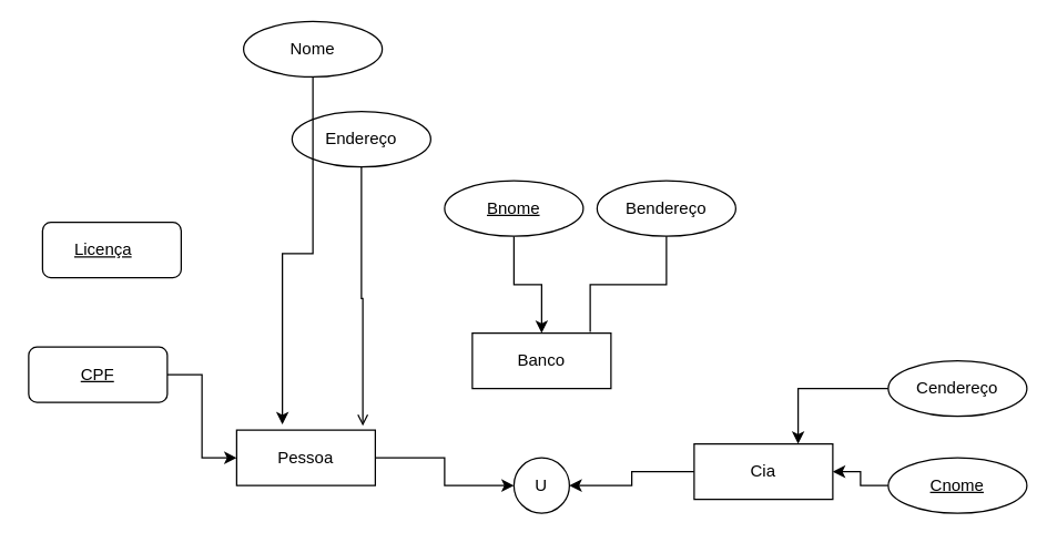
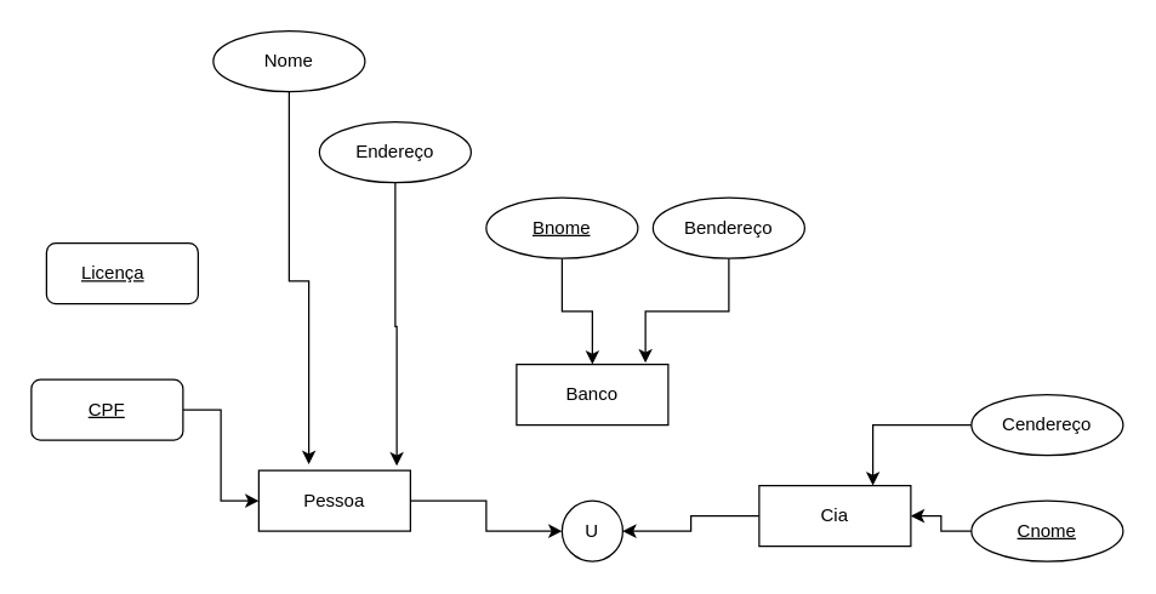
  <mxCell id="0" />
  <mxCell id="1" parent="0" />
  <mxCell id="2" style="edgeStyle=orthogonalEdgeStyle;rounded=0;orthogonalLoop=1;jettySize=auto;html=1;entryX=0;entryY=0.5;entryDx=0;entryDy=0;" edge="1" parent="1" source="3" target="7"><mxGeometry relative="1" as="geometry" /></mxCell>
  <mxCell id="3" value="Pessoa" style="whiteSpace=wrap;html=1;align=center;" vertex="1" parent="1"><mxGeometry x="170" y="310" width="100" height="40" as="geometry" /></mxCell>
  <mxCell id="4" value="Banco" style="whiteSpace=wrap;html=1;align=center;" vertex="1" parent="1"><mxGeometry x="340" y="240" width="100" height="40" as="geometry" /></mxCell>
  <mxCell id="5" style="edgeStyle=orthogonalEdgeStyle;rounded=0;orthogonalLoop=1;jettySize=auto;html=1;" edge="1" parent="1" source="6" target="7"><mxGeometry relative="1" as="geometry" /></mxCell>
  <mxCell id="6" value="Cia" style="whiteSpace=wrap;html=1;align=center;" vertex="1" parent="1"><mxGeometry x="500" y="320" width="100" height="40" as="geometry" /></mxCell>
  <mxCell id="7" value="U" style="ellipse;whiteSpace=wrap;html=1;aspect=fixed;" vertex="1" parent="1"><mxGeometry x="370" y="330" width="40" height="40" as="geometry" /></mxCell>
  <mxCell id="8" style="edgeStyle=orthogonalEdgeStyle;rounded=0;orthogonalLoop=1;jettySize=auto;html=1;entryX=0;entryY=0.5;entryDx=0;entryDy=0;" edge="1" parent="1" source="9" target="3"><mxGeometry relative="1" as="geometry" /></mxCell>
  <mxCell id="9" value="CPF" style="whiteSpace=wrap;html=1;align=center;fontStyle=4;rounded=1;" vertex="1" parent="1"><mxGeometry x="20" y="250" width="100" height="40" as="geometry" /></mxCell>
  <mxCell id="10" value="Licença&lt;span style=&quot;white-space: pre;&quot;&gt;&#09;&lt;/span&gt;" style="whiteSpace=wrap;html=1;align=center;fontStyle=4;rounded=1;" vertex="1" parent="1"><mxGeometry x="30" y="160" width="100" height="40" as="geometry" /></mxCell>
- <mxCell id="11" value="Nome" style="ellipse;whiteSpace=wrap;html=1;align=center;" vertex="1" parent="1"><mxGeometry x="175" y="15" width="100" height="40" as="geometry" /></mxCell>
+ <mxCell id="11" value="Nome" style="ellipse;whiteSpace=wrap;html=1;align=center;" vertex="1" parent="1"><mxGeometry x="140" y="20" width="100" height="40" as="geometry" /></mxCell>
  <mxCell id="12" value="Endereço" style="ellipse;whiteSpace=wrap;html=1;align=center;" vertex="1" parent="1"><mxGeometry x="210" y="80" width="100" height="40" as="geometry" /></mxCell>
  <mxCell id="13" value="Bendereço" style="ellipse;whiteSpace=wrap;html=1;align=center;" vertex="1" parent="1"><mxGeometry x="430" y="130" width="100" height="40" as="geometry" /></mxCell>
- <mxCell id="14" style="edgeStyle=orthogonalEdgeStyle;rounded=0;orthogonalLoop=1;jettySize=auto;html=1;entryX=0.91;entryY=-0.075;entryDx=0;entryDy=0;entryPerimeter=0;endArrow=open;" edge="1" parent="1" source="12" target="3"><mxGeometry relative="1" as="geometry" /></mxCell>
+ <mxCell id="14" style="edgeStyle=orthogonalEdgeStyle;rounded=0;orthogonalLoop=1;jettySize=auto;html=1;entryX=0.91;entryY=-0.075;entryDx=0;entryDy=0;entryPerimeter=0;" edge="1" parent="1" source="12" target="3"><mxGeometry relative="1" as="geometry" /></mxCell>
  <mxCell id="15" style="edgeStyle=orthogonalEdgeStyle;rounded=0;orthogonalLoop=1;jettySize=auto;html=1;entryX=0.33;entryY=-0.1;entryDx=0;entryDy=0;entryPerimeter=0;" edge="1" parent="1" source="11" target="3"><mxGeometry relative="1" as="geometry" /></mxCell>
  <mxCell id="16" value="" style="edgeStyle=orthogonalEdgeStyle;rounded=0;orthogonalLoop=1;jettySize=auto;html=1;" edge="1" parent="1" source="17" target="4"><mxGeometry relative="1" as="geometry" /></mxCell>
  <mxCell id="17" value="Bnome" style="ellipse;whiteSpace=wrap;html=1;align=center;fontStyle=4;" vertex="1" parent="1"><mxGeometry x="320" y="130" width="100" height="40" as="geometry" /></mxCell>
- <mxCell id="18" style="edgeStyle=orthogonalEdgeStyle;rounded=0;orthogonalLoop=1;jettySize=auto;html=1;entryX=0.85;entryY=-0.025;entryDx=0;entryDy=0;entryPerimeter=0;endArrow=none;" edge="1" parent="1" source="13" target="4"><mxGeometry relative="1" as="geometry" /></mxCell>
+ <mxCell id="18" style="edgeStyle=orthogonalEdgeStyle;rounded=0;orthogonalLoop=1;jettySize=auto;html=1;entryX=0.85;entryY=-0.025;entryDx=0;entryDy=0;entryPerimeter=0;" edge="1" parent="1" source="13" target="4"><mxGeometry relative="1" as="geometry" /></mxCell>
  <mxCell id="19" style="edgeStyle=orthogonalEdgeStyle;rounded=0;orthogonalLoop=1;jettySize=auto;html=1;entryX=0.75;entryY=0;entryDx=0;entryDy=0;" edge="1" parent="1" source="20" target="6"><mxGeometry relative="1" as="geometry" /></mxCell>
  <mxCell id="20" value="Cendereço" style="ellipse;whiteSpace=wrap;html=1;align=center;" vertex="1" parent="1"><mxGeometry x="640" y="260" width="100" height="40" as="geometry" /></mxCell>
  <mxCell id="21" value="" style="edgeStyle=orthogonalEdgeStyle;rounded=0;orthogonalLoop=1;jettySize=auto;html=1;" edge="1" parent="1" source="22" target="6"><mxGeometry relative="1" as="geometry" /></mxCell>
  <mxCell id="22" value="Cnome" style="ellipse;whiteSpace=wrap;html=1;align=center;fontStyle=4;" vertex="1" parent="1"><mxGeometry x="640" y="330" width="100" height="40" as="geometry" /></mxCell>
